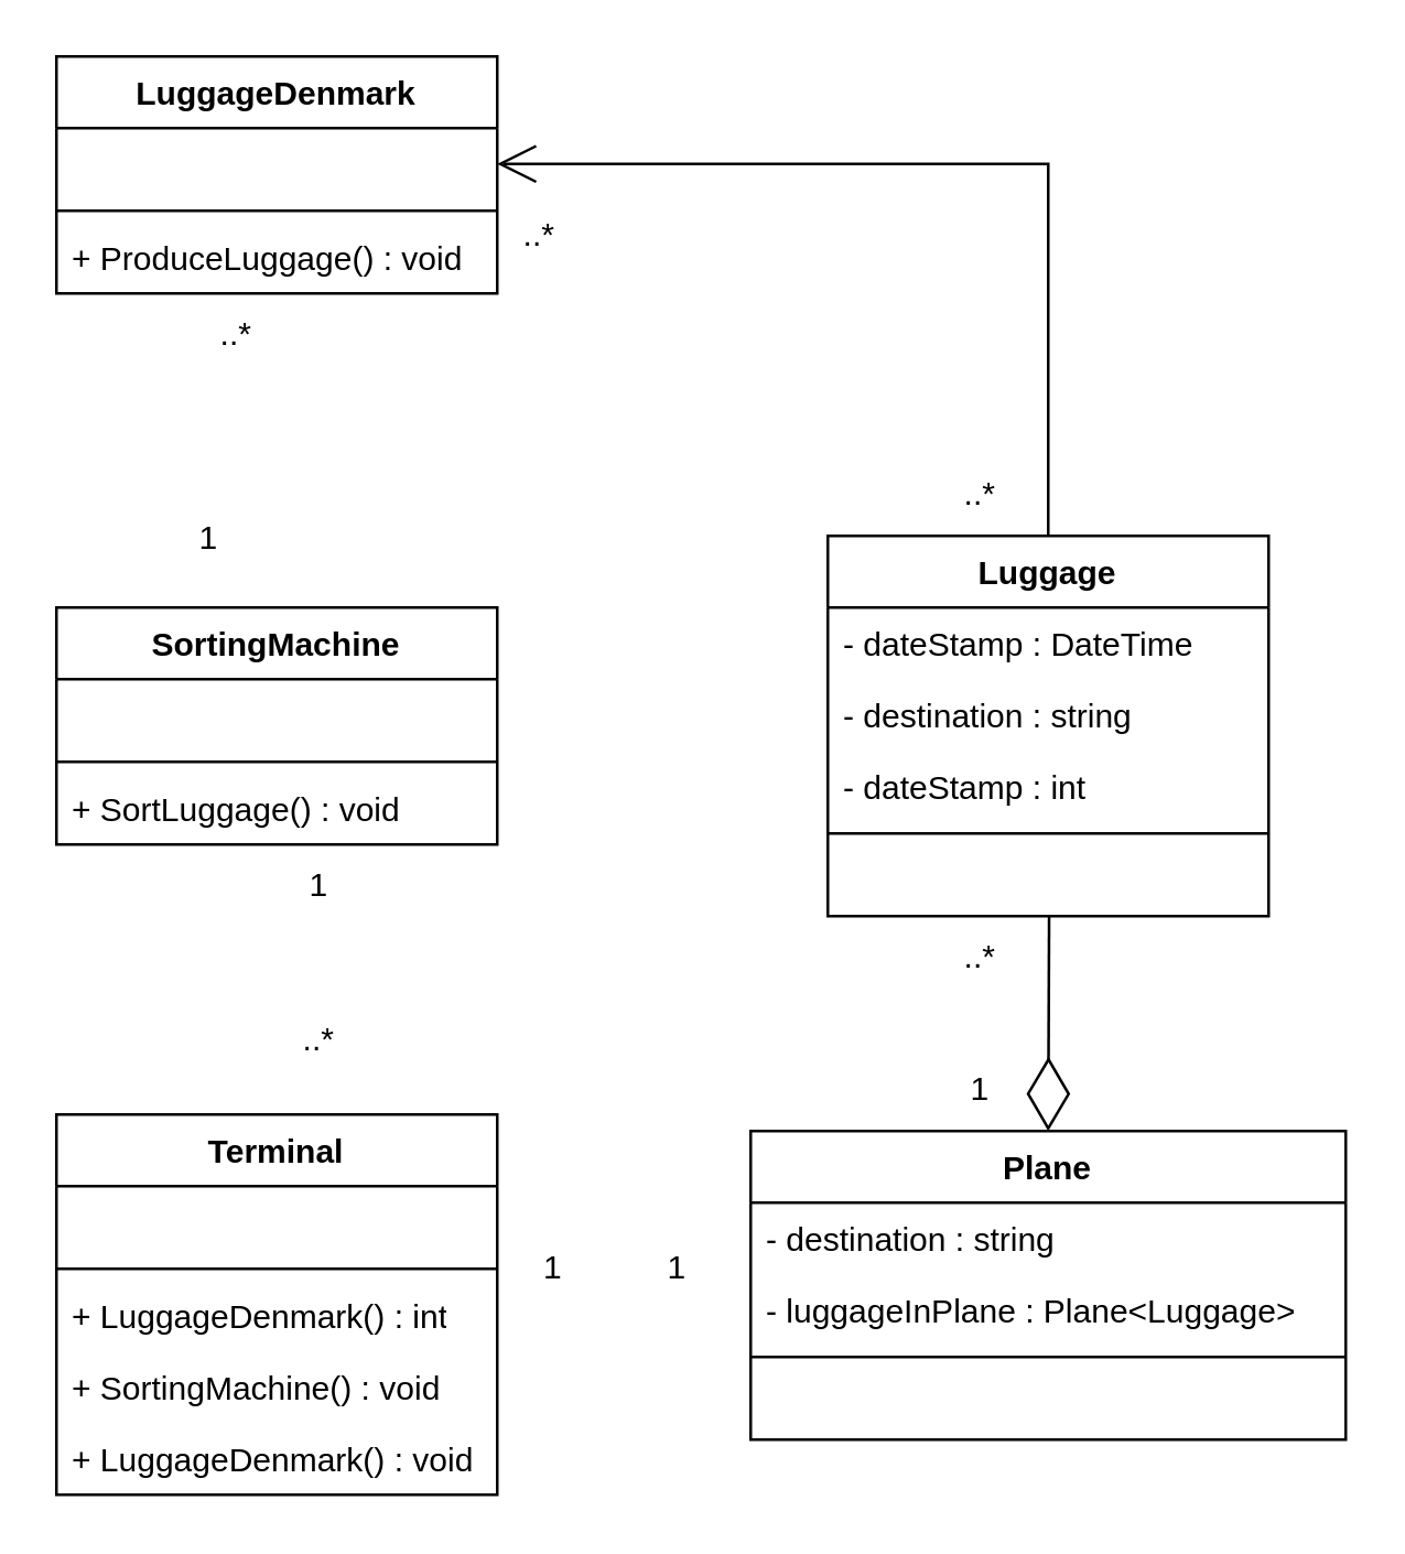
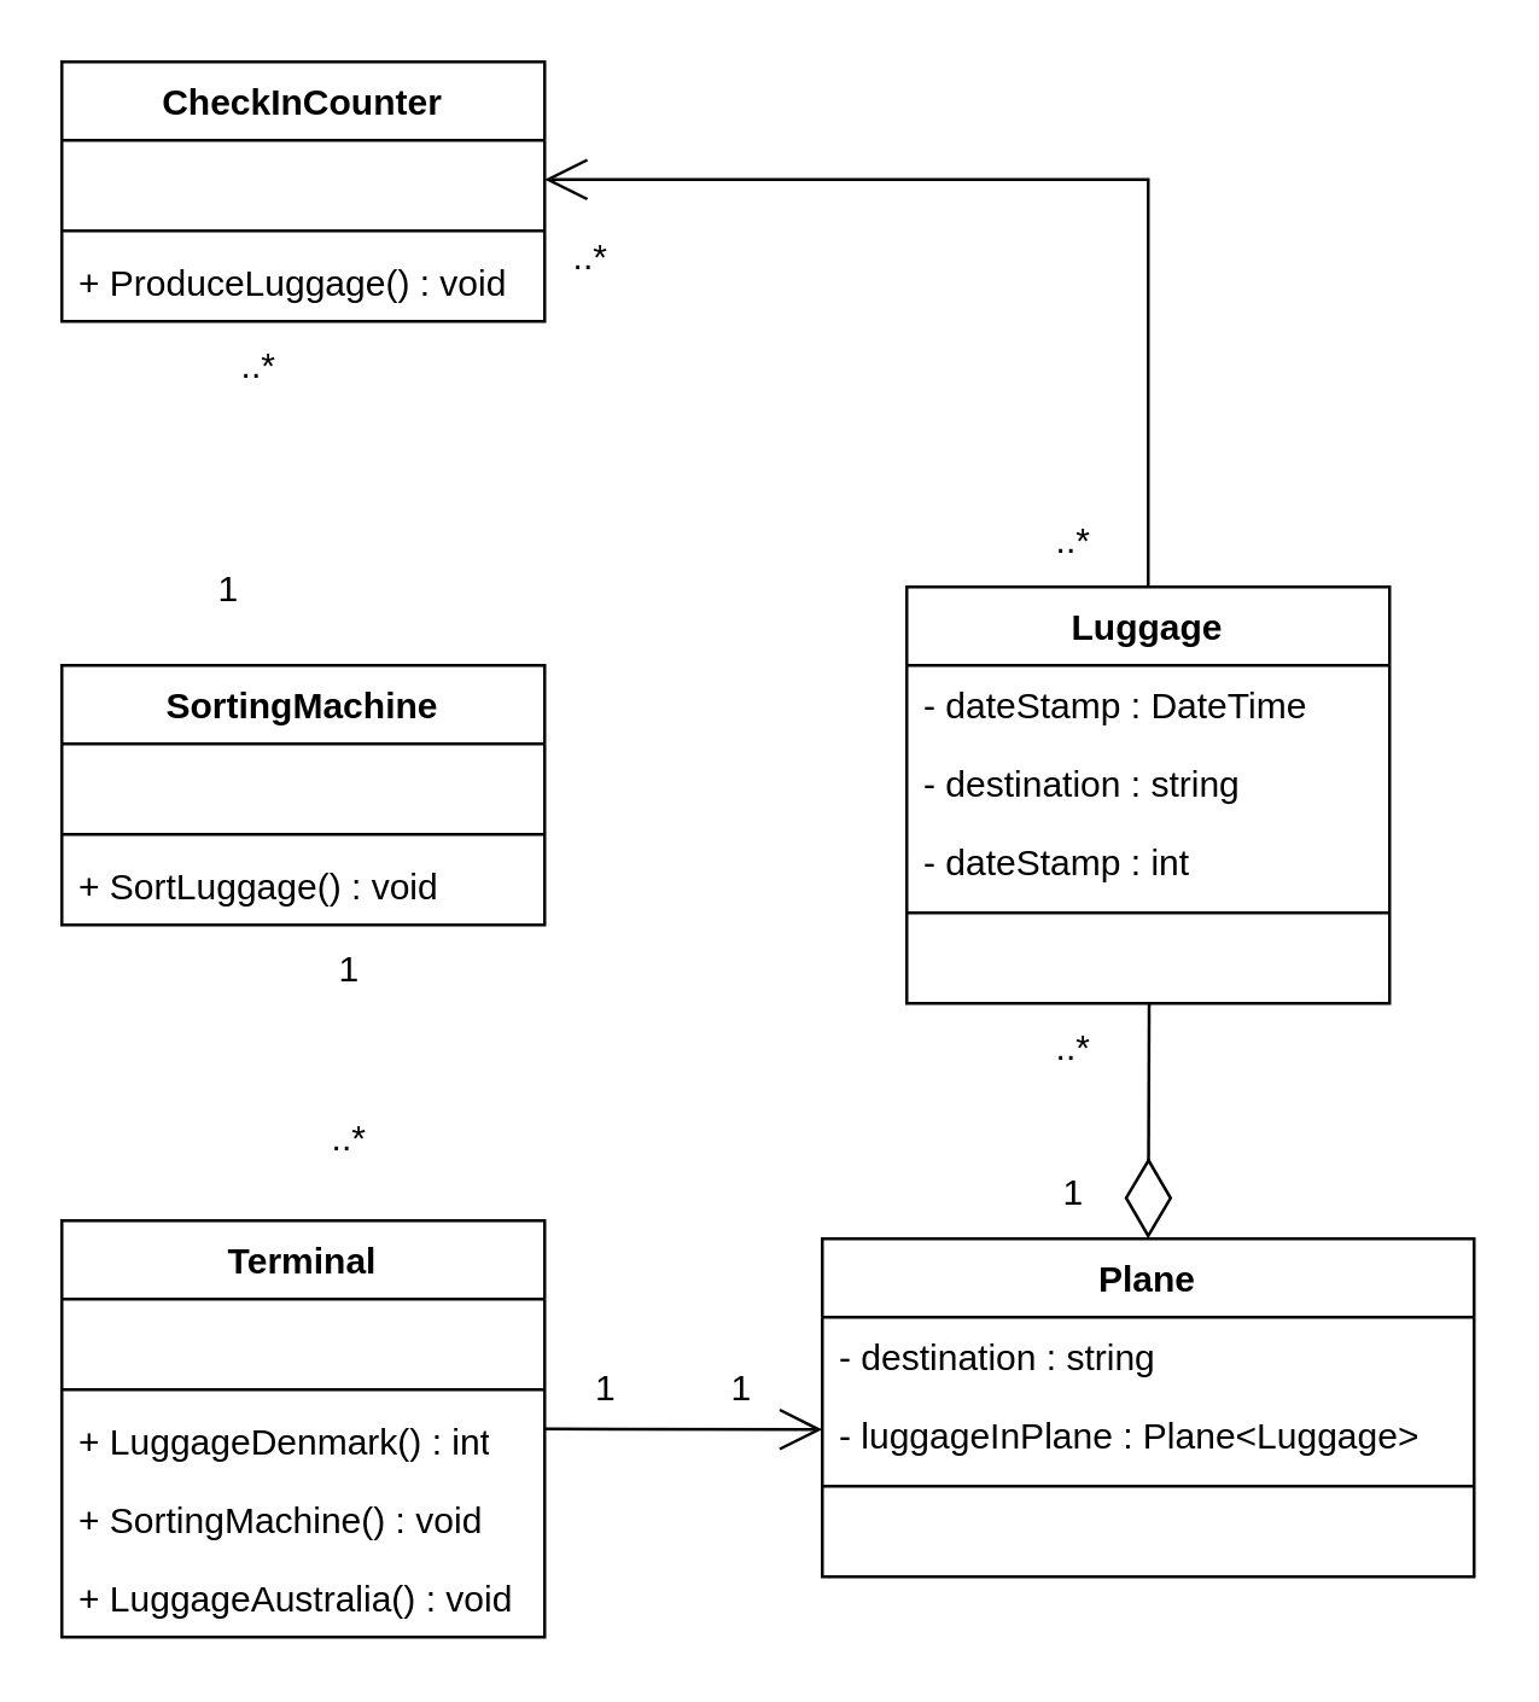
  <mxCell id="0" />
  <mxCell id="1" parent="0" />
  <mxCell id="2" value="Plane" style="swimlane;fontStyle=1;align=center;verticalAlign=top;childLayout=stackLayout;horizontal=1;startSize=26;horizontalStack=0;resizeParent=1;resizeParentMax=0;resizeLast=0;collapsible=1;marginBottom=0;whiteSpace=wrap;html=1;" parent="1" vertex="1"><mxGeometry x="272" y="410" width="216" height="112" as="geometry" /></mxCell>
  <mxCell id="3" value="- destination : string" style="text;strokeColor=none;fillColor=none;align=left;verticalAlign=top;spacingLeft=4;spacingRight=4;overflow=hidden;rotatable=0;points=[[0,0.5],[1,0.5]];portConstraint=eastwest;whiteSpace=wrap;html=1;" parent="2" vertex="1"><mxGeometry y="26" width="216" height="26" as="geometry" /></mxCell>
  <mxCell id="4" value="- luggageInPlane : Plane&amp;lt;Luggage&amp;gt;" style="text;strokeColor=none;fillColor=none;align=left;verticalAlign=top;spacingLeft=4;spacingRight=4;overflow=hidden;rotatable=0;points=[[0,0.5],[1,0.5]];portConstraint=eastwest;whiteSpace=wrap;html=1;" parent="2" vertex="1"><mxGeometry y="52" width="216" height="26" as="geometry" /></mxCell>
  <mxCell id="5" value="" style="line;strokeWidth=1;fillColor=none;align=left;verticalAlign=middle;spacingTop=-1;spacingLeft=3;spacingRight=3;rotatable=0;labelPosition=right;points=[];portConstraint=eastwest;strokeColor=inherit;" parent="2" vertex="1"><mxGeometry y="78" width="216" height="8" as="geometry" /></mxCell>
  <mxCell id="6" value="&amp;nbsp;" style="text;strokeColor=none;fillColor=none;align=left;verticalAlign=top;spacingLeft=4;spacingRight=4;overflow=hidden;rotatable=0;points=[[0,0.5],[1,0.5]];portConstraint=eastwest;whiteSpace=wrap;html=1;" parent="2" vertex="1"><mxGeometry y="86" width="216" height="26" as="geometry" /></mxCell>
  <mxCell id="7" value="Luggage" style="swimlane;fontStyle=1;align=center;verticalAlign=top;childLayout=stackLayout;horizontal=1;startSize=26;horizontalStack=0;resizeParent=1;resizeParentMax=0;resizeLast=0;collapsible=1;marginBottom=0;whiteSpace=wrap;html=1;" parent="1" vertex="1"><mxGeometry x="300" y="194" width="160" height="138" as="geometry" /></mxCell>
  <mxCell id="8" value="- dateStamp : DateTime" style="text;strokeColor=none;fillColor=none;align=left;verticalAlign=top;spacingLeft=4;spacingRight=4;overflow=hidden;rotatable=0;points=[[0,0.5],[1,0.5]];portConstraint=eastwest;whiteSpace=wrap;html=1;" parent="7" vertex="1"><mxGeometry y="26" width="160" height="26" as="geometry" /></mxCell>
  <mxCell id="9" value="- destination : string" style="text;strokeColor=none;fillColor=none;align=left;verticalAlign=top;spacingLeft=4;spacingRight=4;overflow=hidden;rotatable=0;points=[[0,0.5],[1,0.5]];portConstraint=eastwest;whiteSpace=wrap;html=1;" parent="7" vertex="1"><mxGeometry y="52" width="160" height="26" as="geometry" /></mxCell>
  <mxCell id="10" value="- dateStamp : int" style="text;strokeColor=none;fillColor=none;align=left;verticalAlign=top;spacingLeft=4;spacingRight=4;overflow=hidden;rotatable=0;points=[[0,0.5],[1,0.5]];portConstraint=eastwest;whiteSpace=wrap;html=1;" parent="7" vertex="1"><mxGeometry y="78" width="160" height="26" as="geometry" /></mxCell>
  <mxCell id="11" value="" style="line;strokeWidth=1;fillColor=none;align=left;verticalAlign=middle;spacingTop=-1;spacingLeft=3;spacingRight=3;rotatable=0;labelPosition=right;points=[];portConstraint=eastwest;strokeColor=inherit;" parent="7" vertex="1"><mxGeometry y="104" width="160" height="8" as="geometry" /></mxCell>
  <mxCell id="12" value="&amp;nbsp;" style="text;strokeColor=none;fillColor=none;align=left;verticalAlign=top;spacingLeft=4;spacingRight=4;overflow=hidden;rotatable=0;points=[[0,0.5],[1,0.5]];portConstraint=eastwest;whiteSpace=wrap;html=1;" parent="7" vertex="1"><mxGeometry y="112" width="160" height="26" as="geometry" /></mxCell>
- <mxCell id="13" value="LuggageDenmark" style="swimlane;fontStyle=1;align=center;verticalAlign=top;childLayout=stackLayout;horizontal=1;startSize=26;horizontalStack=0;resizeParent=1;resizeParentMax=0;resizeLast=0;collapsible=1;marginBottom=0;whiteSpace=wrap;html=1;" parent="1" vertex="1"><mxGeometry x="20" y="20" width="160" height="86" as="geometry" /></mxCell>
+ <mxCell id="13" value="CheckInCounter" style="swimlane;fontStyle=1;align=center;verticalAlign=top;childLayout=stackLayout;horizontal=1;startSize=26;horizontalStack=0;resizeParent=1;resizeParentMax=0;resizeLast=0;collapsible=1;marginBottom=0;whiteSpace=wrap;html=1;" parent="1" vertex="1"><mxGeometry x="20" y="20" width="160" height="86" as="geometry" /></mxCell>
  <mxCell id="14" value="&amp;nbsp;" style="text;strokeColor=none;fillColor=none;align=left;verticalAlign=top;spacingLeft=4;spacingRight=4;overflow=hidden;rotatable=0;points=[[0,0.5],[1,0.5]];portConstraint=eastwest;whiteSpace=wrap;html=1;" parent="13" vertex="1"><mxGeometry y="26" width="160" height="26" as="geometry" /></mxCell>
  <mxCell id="15" value="" style="line;strokeWidth=1;fillColor=none;align=left;verticalAlign=middle;spacingTop=-1;spacingLeft=3;spacingRight=3;rotatable=0;labelPosition=right;points=[];portConstraint=eastwest;strokeColor=inherit;" parent="13" vertex="1"><mxGeometry y="52" width="160" height="8" as="geometry" /></mxCell>
  <mxCell id="16" value="+ ProduceLuggage() : void" style="text;strokeColor=none;fillColor=none;align=left;verticalAlign=top;spacingLeft=4;spacingRight=4;overflow=hidden;rotatable=0;points=[[0,0.5],[1,0.5]];portConstraint=eastwest;whiteSpace=wrap;html=1;" parent="13" vertex="1"><mxGeometry y="60" width="160" height="26" as="geometry" /></mxCell>
  <mxCell id="17" value="SortingMachine" style="swimlane;fontStyle=1;align=center;verticalAlign=top;childLayout=stackLayout;horizontal=1;startSize=26;horizontalStack=0;resizeParent=1;resizeParentMax=0;resizeLast=0;collapsible=1;marginBottom=0;whiteSpace=wrap;html=1;" parent="1" vertex="1"><mxGeometry x="20" y="220" width="160" height="86" as="geometry" /></mxCell>
  <mxCell id="18" value="&amp;nbsp;" style="text;strokeColor=none;fillColor=none;align=left;verticalAlign=top;spacingLeft=4;spacingRight=4;overflow=hidden;rotatable=0;points=[[0,0.5],[1,0.5]];portConstraint=eastwest;whiteSpace=wrap;html=1;" parent="17" vertex="1"><mxGeometry y="26" width="160" height="26" as="geometry" /></mxCell>
  <mxCell id="19" value="" style="line;strokeWidth=1;fillColor=none;align=left;verticalAlign=middle;spacingTop=-1;spacingLeft=3;spacingRight=3;rotatable=0;labelPosition=right;points=[];portConstraint=eastwest;strokeColor=inherit;" parent="17" vertex="1"><mxGeometry y="52" width="160" height="8" as="geometry" /></mxCell>
  <mxCell id="20" value="+ SortLuggage() : void" style="text;strokeColor=none;fillColor=none;align=left;verticalAlign=top;spacingLeft=4;spacingRight=4;overflow=hidden;rotatable=0;points=[[0,0.5],[1,0.5]];portConstraint=eastwest;whiteSpace=wrap;html=1;" parent="17" vertex="1"><mxGeometry y="60" width="160" height="26" as="geometry" /></mxCell>
  <mxCell id="21" value="Terminal" style="swimlane;fontStyle=1;align=center;verticalAlign=top;childLayout=stackLayout;horizontal=1;startSize=26;horizontalStack=0;resizeParent=1;resizeParentMax=0;resizeLast=0;collapsible=1;marginBottom=0;whiteSpace=wrap;html=1;" parent="1" vertex="1"><mxGeometry x="20" y="404" width="160" height="138" as="geometry" /></mxCell>
  <mxCell id="22" value="&amp;nbsp;" style="text;strokeColor=none;fillColor=none;align=left;verticalAlign=top;spacingLeft=4;spacingRight=4;overflow=hidden;rotatable=0;points=[[0,0.5],[1,0.5]];portConstraint=eastwest;whiteSpace=wrap;html=1;" parent="21" vertex="1"><mxGeometry y="26" width="160" height="26" as="geometry" /></mxCell>
  <mxCell id="23" value="" style="line;strokeWidth=1;fillColor=none;align=left;verticalAlign=middle;spacingTop=-1;spacingLeft=3;spacingRight=3;rotatable=0;labelPosition=right;points=[];portConstraint=eastwest;strokeColor=inherit;" parent="21" vertex="1"><mxGeometry y="52" width="160" height="8" as="geometry" /></mxCell>
  <mxCell id="24" value="+ LuggageDenmark() : int" style="text;strokeColor=none;fillColor=none;align=left;verticalAlign=top;spacingLeft=4;spacingRight=4;overflow=hidden;rotatable=0;points=[[0,0.5],[1,0.5]];portConstraint=eastwest;whiteSpace=wrap;html=1;" parent="21" vertex="1"><mxGeometry y="60" width="160" height="26" as="geometry" /></mxCell>
  <mxCell id="25" value="+ SortingMachine() : void" style="text;strokeColor=none;fillColor=none;align=left;verticalAlign=top;spacingLeft=4;spacingRight=4;overflow=hidden;rotatable=0;points=[[0,0.5],[1,0.5]];portConstraint=eastwest;whiteSpace=wrap;html=1;" parent="21" vertex="1"><mxGeometry y="86" width="160" height="26" as="geometry" /></mxCell>
- <mxCell id="26" value="+ LuggageDenmark() : void" style="text;strokeColor=none;fillColor=none;align=left;verticalAlign=top;spacingLeft=4;spacingRight=4;overflow=hidden;rotatable=0;points=[[0,0.5],[1,0.5]];portConstraint=eastwest;whiteSpace=wrap;html=1;" parent="21" vertex="1"><mxGeometry y="112" width="160" height="26" as="geometry" /></mxCell>
+ <mxCell id="26" value="+ LuggageAustralia() : void" style="text;strokeColor=none;fillColor=none;align=left;verticalAlign=top;spacingLeft=4;spacingRight=4;overflow=hidden;rotatable=0;points=[[0,0.5],[1,0.5]];portConstraint=eastwest;whiteSpace=wrap;html=1;" parent="21" vertex="1"><mxGeometry y="112" width="160" height="26" as="geometry" /></mxCell>
  <mxCell id="27" value="" style="endArrow=open;endFill=1;endSize=12;html=1;rounded=0;exitX=0.5;exitY=0;exitDx=0;exitDy=0;edgeStyle=orthogonalEdgeStyle;entryX=1;entryY=0.5;entryDx=0;entryDy=0;" parent="1" source="7" target="14" edge="1"><mxGeometry width="160" relative="1" as="geometry"><mxPoint x="200" y="230" as="sourcePoint" /><mxPoint x="190" y="80" as="targetPoint" /></mxGeometry></mxCell>
  <mxCell id="28" value="..*" style="text;html=1;align=center;verticalAlign=middle;resizable=0;points=[];autosize=1;strokeColor=none;fillColor=none;" parent="1" vertex="1"><mxGeometry x="180" y="70" width="30" height="30" as="geometry" /></mxCell>
  <mxCell id="29" value="..*" style="text;html=1;align=center;verticalAlign=middle;resizable=0;points=[];autosize=1;strokeColor=none;fillColor=none;" parent="1" vertex="1"><mxGeometry x="340" y="164" width="30" height="30" as="geometry" /></mxCell>
  <mxCell id="30" value="..*" style="text;html=1;align=center;verticalAlign=middle;resizable=0;points=[];autosize=1;strokeColor=none;fillColor=none;" parent="1" vertex="1"><mxGeometry x="70" y="106" width="30" height="30" as="geometry" /></mxCell>
  <mxCell id="31" value="1" style="text;html=1;align=center;verticalAlign=middle;resizable=0;points=[];autosize=1;strokeColor=none;fillColor=none;" parent="1" vertex="1"><mxGeometry x="60" y="180" width="30" height="30" as="geometry" /></mxCell>
  <mxCell id="32" value="" style="endArrow=diamondThin;endFill=0;endSize=24;html=1;rounded=0;entryX=0.5;entryY=0;entryDx=0;entryDy=0;exitX=0.502;exitY=0.997;exitDx=0;exitDy=0;exitPerimeter=0;" parent="1" source="12" target="2" edge="1"><mxGeometry width="160" relative="1" as="geometry"><mxPoint x="380" y="330" as="sourcePoint" /><mxPoint x="320" y="300" as="targetPoint" /></mxGeometry></mxCell>
  <mxCell id="33" value="1" style="text;html=1;align=center;verticalAlign=middle;resizable=0;points=[];autosize=1;strokeColor=none;fillColor=none;" parent="1" vertex="1"><mxGeometry x="340" y="380" width="30" height="30" as="geometry" /></mxCell>
  <mxCell id="34" value="..*" style="text;html=1;align=center;verticalAlign=middle;resizable=0;points=[];autosize=1;strokeColor=none;fillColor=none;" parent="1" vertex="1"><mxGeometry x="340" y="332" width="30" height="30" as="geometry" /></mxCell>
+ <mxCell id="35" value="" style="endArrow=open;endFill=1;endSize=12;html=1;rounded=0;exitX=1;exitY=0.5;exitDx=0;exitDy=0;entryX=0;entryY=0.432;entryDx=0;entryDy=0;entryPerimeter=0;" parent="1" source="21" target="4" edge="1"><mxGeometry width="160" relative="1" as="geometry"><mxPoint x="230" y="320" as="sourcePoint" /><mxPoint x="260" y="460" as="targetPoint" /></mxGeometry></mxCell>
  <mxCell id="36" value="1" style="text;html=1;align=center;verticalAlign=middle;resizable=0;points=[];autosize=1;strokeColor=none;fillColor=none;" parent="1" vertex="1"><mxGeometry x="185" y="445" width="30" height="30" as="geometry" /></mxCell>
  <mxCell id="37" value="1" style="text;html=1;align=center;verticalAlign=middle;resizable=0;points=[];autosize=1;strokeColor=none;fillColor=none;" parent="1" vertex="1"><mxGeometry x="230" y="445" width="30" height="30" as="geometry" /></mxCell>
  <mxCell id="38" value="1" style="text;html=1;align=center;verticalAlign=middle;resizable=0;points=[];autosize=1;strokeColor=none;fillColor=none;" parent="1" vertex="1"><mxGeometry x="100" y="306" width="30" height="30" as="geometry" /></mxCell>
  <mxCell id="39" value="..*" style="text;html=1;align=center;verticalAlign=middle;resizable=0;points=[];autosize=1;strokeColor=none;fillColor=none;" parent="1" vertex="1"><mxGeometry x="100" y="362" width="30" height="30" as="geometry" /></mxCell>
